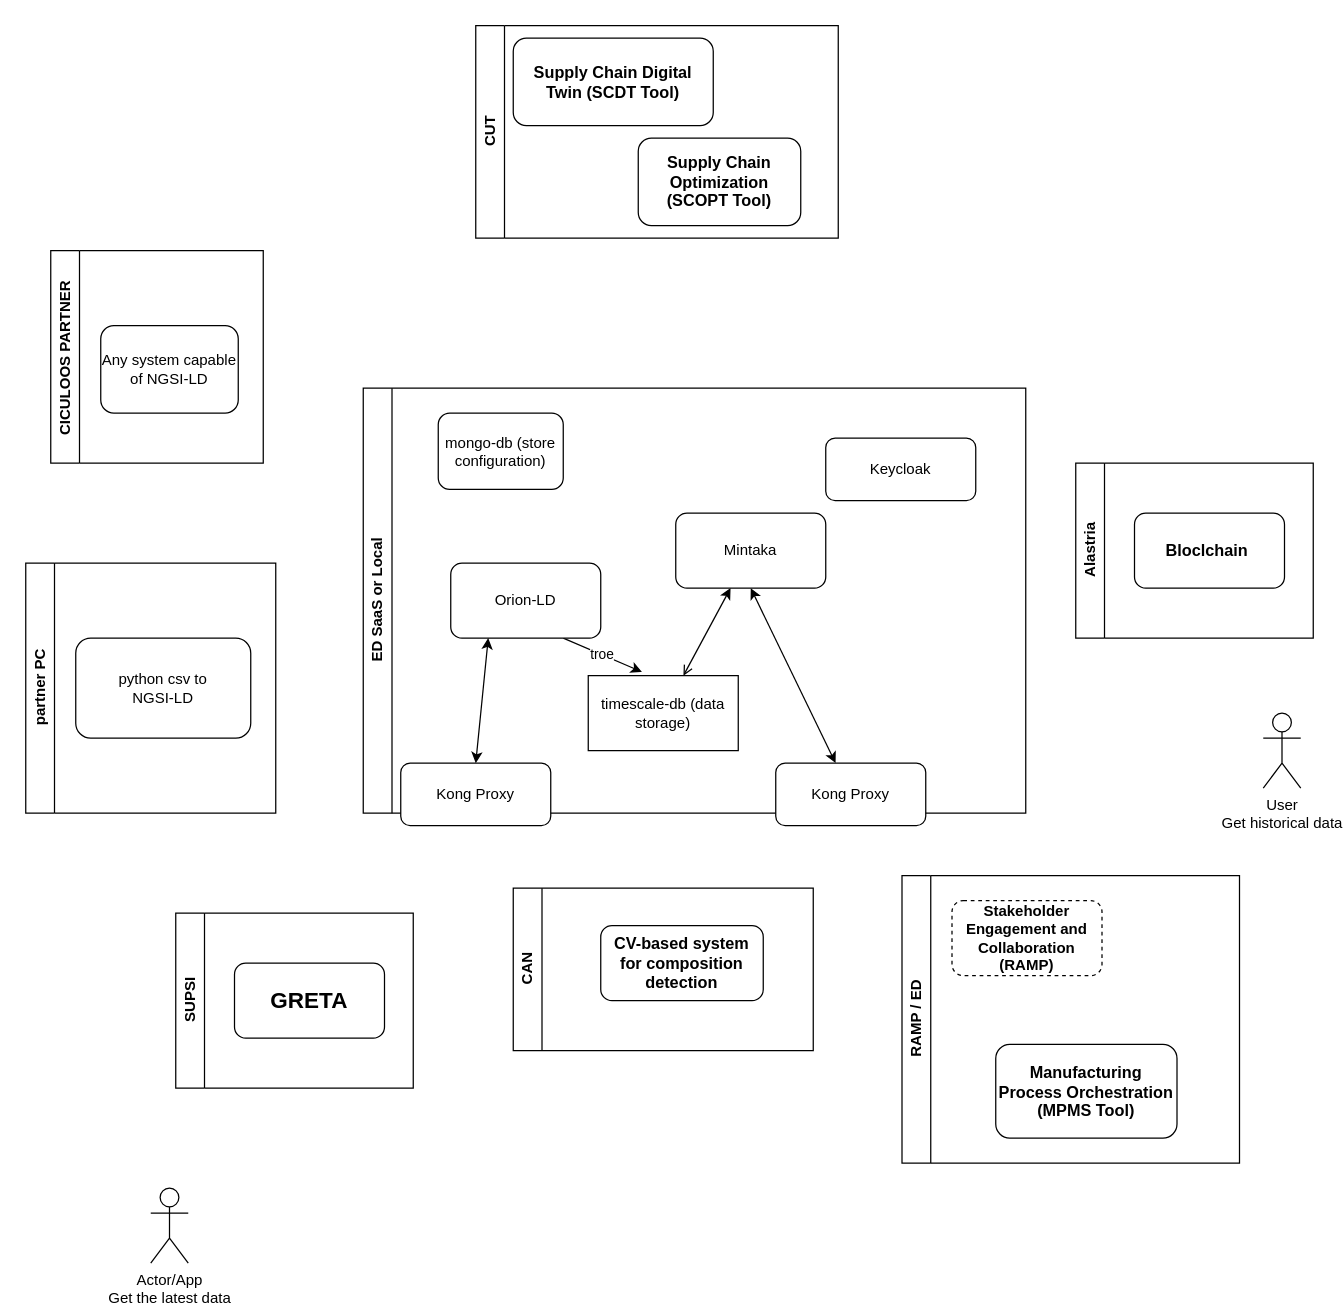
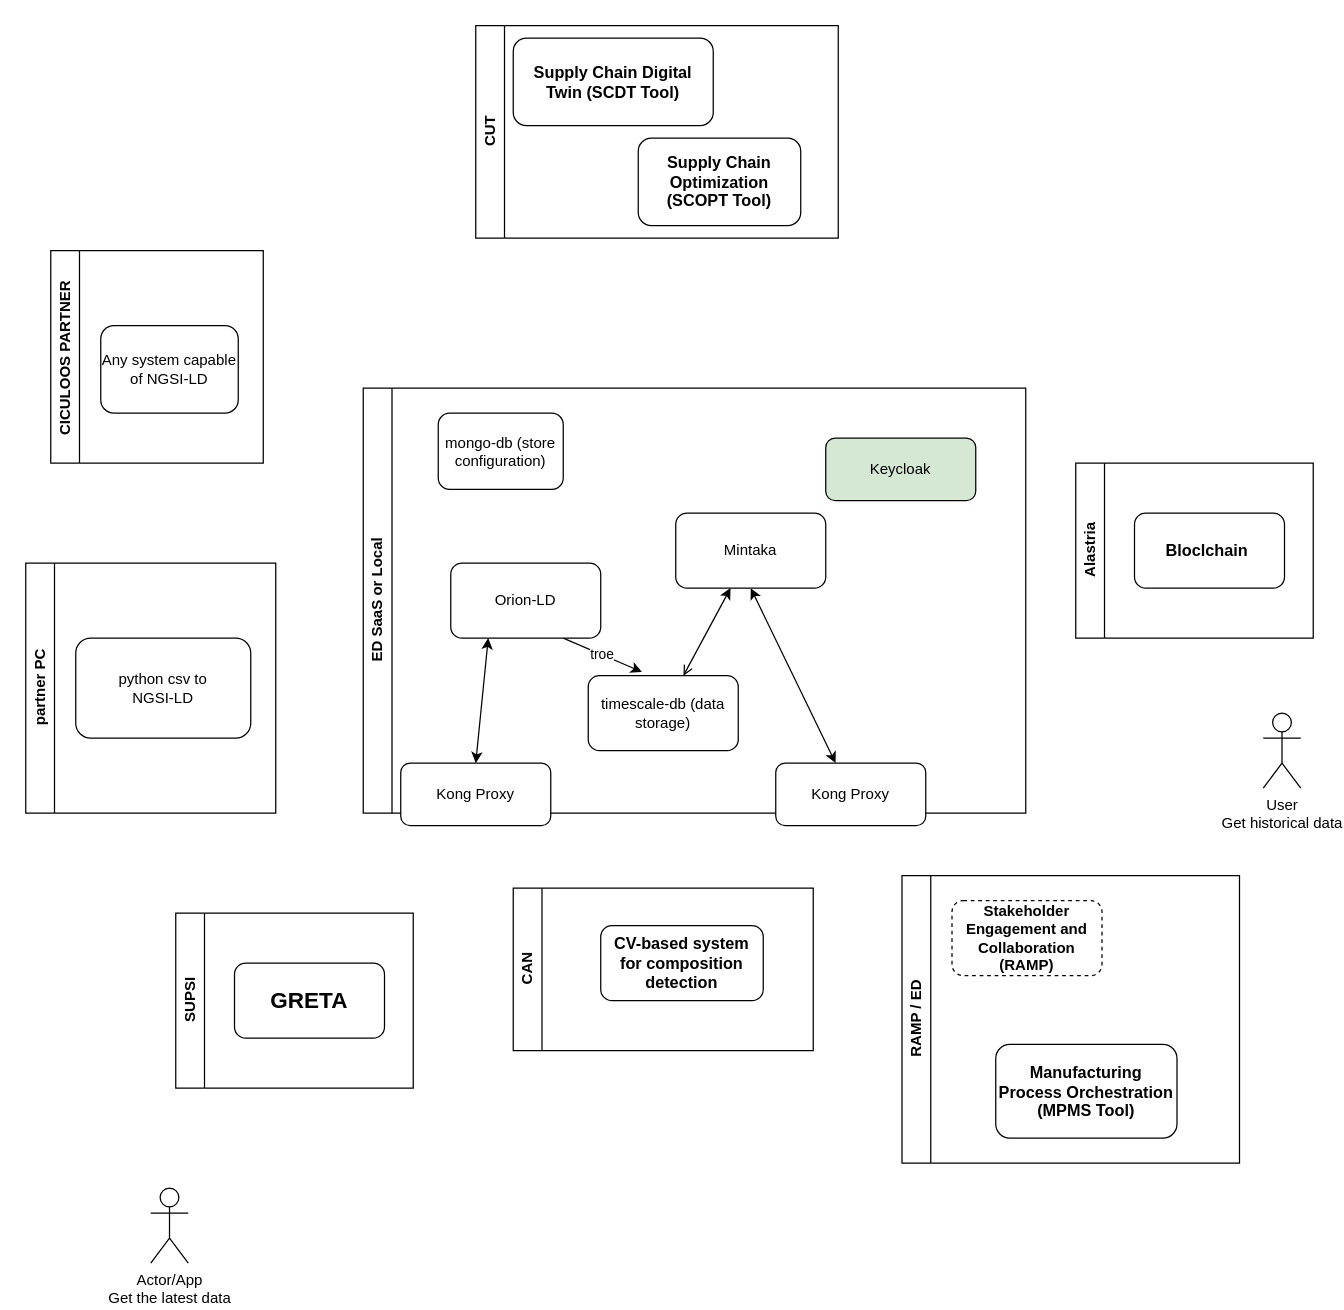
  <mxCell id="0" />
  <mxCell id="1" parent="0" />
  <mxCell id="2" value="ED SaaS or Local" style="swimlane;horizontal=0;whiteSpace=wrap;html=1;" parent="1" vertex="1"><mxGeometry x="290" y="310" width="530" height="340" as="geometry" /></mxCell>
  <mxCell id="3" style="edgeStyle=none;html=1;startArrow=classic;startFill=1;endArrow=open;" parent="2" source="4" target="5" edge="1"><mxGeometry relative="1" as="geometry" /></mxCell>
  <mxCell id="4" value="Mintaka" style="rounded=1;whiteSpace=wrap;html=1;" parent="2" vertex="1"><mxGeometry x="250" y="100" width="120" height="60" as="geometry" /></mxCell>
- <mxCell id="5" value="timescale-db (data storage)" style="whiteSpace=wrap;html=1;rounded=0;" parent="2" vertex="1"><mxGeometry x="180" y="230" width="120" height="60" as="geometry" /></mxCell>
+ <mxCell id="5" value="timescale-db (data storage)" style="rounded=1;whiteSpace=wrap;html=1;" parent="2" vertex="1"><mxGeometry x="180" y="230" width="120" height="60" as="geometry" /></mxCell>
  <mxCell id="6" value="mongo-db (store configuration)" style="rounded=1;whiteSpace=wrap;html=1;" parent="2" vertex="1"><mxGeometry x="60" y="20" width="100" height="61" as="geometry" /></mxCell>
  <mxCell id="7" value="troe" style="edgeStyle=none;html=1;exitX=0.75;exitY=1;exitDx=0;exitDy=0;entryX=0.358;entryY=-0.05;entryDx=0;entryDy=0;entryPerimeter=0;" parent="2" source="8" target="5" edge="1"><mxGeometry x="0.005" relative="1" as="geometry"><mxPoint x="347" y="270" as="targetPoint" /><mxPoint as="offset" /></mxGeometry></mxCell>
  <mxCell id="8" value="Orion-LD" style="rounded=1;whiteSpace=wrap;html=1;" parent="2" vertex="1"><mxGeometry x="70" y="140" width="120" height="60" as="geometry" /></mxCell>
  <mxCell id="9" style="edgeStyle=none;html=1;entryX=0.5;entryY=1;entryDx=0;entryDy=0;startArrow=classic;startFill=1;" parent="2" source="10" target="4" edge="1"><mxGeometry relative="1" as="geometry" /></mxCell>
  <mxCell id="10" value="Kong Proxy" style="rounded=1;whiteSpace=wrap;html=1;" parent="2" vertex="1"><mxGeometry x="330" y="300" width="120" height="50" as="geometry" /></mxCell>
- <mxCell id="11" value="Keycloak" style="rounded=1;whiteSpace=wrap;html=1;" parent="2" vertex="1"><mxGeometry x="370" y="40" width="120" height="50" as="geometry" /></mxCell>
+ <mxCell id="11" value="Keycloak" style="rounded=1;whiteSpace=wrap;html=1;fillColor=#d5e8d4;" parent="2" vertex="1"><mxGeometry x="370" y="40" width="120" height="50" as="geometry" /></mxCell>
  <mxCell id="12" style="rounded=0;orthogonalLoop=1;jettySize=auto;html=1;exitX=0.5;exitY=0;exitDx=0;exitDy=0;entryX=0.25;entryY=1;entryDx=0;entryDy=0;startArrow=classic;startFill=1;" parent="2" source="13" target="8" edge="1"><mxGeometry relative="1" as="geometry" /></mxCell>
  <mxCell id="13" value="Kong Proxy" style="rounded=1;whiteSpace=wrap;html=1;" parent="2" vertex="1"><mxGeometry x="30" y="300" width="120" height="50" as="geometry" /></mxCell>
  <mxCell id="14" value="RAMP / ED" style="swimlane;horizontal=0;whiteSpace=wrap;html=1;startSize=23;" parent="1" vertex="1"><mxGeometry x="721" y="700" width="270" height="230" as="geometry" /></mxCell>
  <mxCell id="15" value="&lt;h2 data-ved=&quot;2ahUKEwiqjumD2MqCAxUdgf0HHfErBAQQ3B0oAXoECFwQEQ&quot; data-attrid=&quot;title&quot; data-local-attribute=&quot;d3bn&quot; class=&quot;qrShPb pXs6bb PZPZlf q8U8x aTI8gc&quot; style=&quot;font-size: 12px;&quot;&gt;&lt;span style=&quot;font-size: 12px;&quot;&gt;&lt;font style=&quot;font-size: 12px;&quot;&gt;Stakeholder Engagement and Collaboration (RAMP)&lt;/font&gt;&lt;/span&gt;&lt;/h2&gt;" style="rounded=1;whiteSpace=wrap;html=1;fontSize=12;fontStyle=1;dashed=1;" parent="14" vertex="1"><mxGeometry x="40" y="20" width="120" height="60" as="geometry" /></mxCell>
  <mxCell id="16" value="&lt;h2 style=&quot;font-size: 13px;&quot; data-ved=&quot;2ahUKEwiqjumD2MqCAxUdgf0HHfErBAQQ3B0oAXoECFwQEQ&quot; data-attrid=&quot;title&quot; data-local-attribute=&quot;d3bn&quot; class=&quot;qrShPb pXs6bb PZPZlf q8U8x aTI8gc&quot;&gt;Manufacturing Process Orchestration (MPMS Tool)&lt;/h2&gt;" style="rounded=1;whiteSpace=wrap;html=1;fontSize=13;fontStyle=0" parent="14" vertex="1"><mxGeometry x="75" y="135" width="145" height="75" as="geometry" /></mxCell>
  <mxCell id="17" value="Actor/App&lt;br&gt;Get the latest data" style="shape=umlActor;verticalLabelPosition=bottom;verticalAlign=top;html=1;outlineConnect=0;" parent="1" vertex="1"><mxGeometry x="120" y="950" width="30" height="60" as="geometry" /></mxCell>
  <mxCell id="18" value="User&lt;br&gt;Get historical data" style="shape=umlActor;verticalLabelPosition=bottom;verticalAlign=top;html=1;outlineConnect=0;" parent="1" vertex="1"><mxGeometry x="1010" y="570" width="30" height="60" as="geometry" /></mxCell>
  <mxCell id="19" value="partner PC" style="swimlane;horizontal=0;whiteSpace=wrap;html=1;" parent="1" vertex="1"><mxGeometry x="20" y="450" width="200" height="200" as="geometry" /></mxCell>
  <mxCell id="20" value="python csv to &lt;br&gt;NGSI-LD" style="rounded=1;whiteSpace=wrap;html=1;" parent="19" vertex="1"><mxGeometry x="40" y="60" width="140" height="80" as="geometry" /></mxCell>
  <mxCell id="21" value="CICULOOS PARTNER&amp;nbsp;" style="swimlane;horizontal=0;whiteSpace=wrap;html=1;startSize=23;" parent="1" vertex="1"><mxGeometry x="40" y="200" width="170" height="170" as="geometry" /></mxCell>
  <mxCell id="22" value="Any system capable of NGSI-LD" style="rounded=1;whiteSpace=wrap;html=1;" parent="21" vertex="1"><mxGeometry x="40" y="60" width="110" height="70" as="geometry" /></mxCell>
  <mxCell id="23" value="CUT" style="swimlane;horizontal=0;whiteSpace=wrap;html=1;" parent="1" vertex="1"><mxGeometry x="380" y="20" width="290" height="170" as="geometry" /></mxCell>
  <mxCell id="24" value="&lt;h2 data-ved=&quot;2ahUKEwiqjumD2MqCAxUdgf0HHfErBAQQ3B0oAXoECFwQEQ&quot; data-attrid=&quot;title&quot; data-local-attribute=&quot;d3bn&quot; class=&quot;qrShPb pXs6bb PZPZlf q8U8x aTI8gc&quot; style=&quot;font-size: 13px;&quot;&gt;Supply Chain Digital Twin (SCDT Tool)&lt;/h2&gt;" style="rounded=1;whiteSpace=wrap;html=1;fontStyle=0;fontSize=13;" parent="23" vertex="1"><mxGeometry x="30" y="10" width="160" height="70" as="geometry" /></mxCell>
  <mxCell id="25" value="&lt;h2 data-ved=&quot;2ahUKEwiqjumD2MqCAxUdgf0HHfErBAQQ3B0oAXoECFwQEQ&quot; data-attrid=&quot;title&quot; data-local-attribute=&quot;d3bn&quot; class=&quot;qrShPb pXs6bb PZPZlf q8U8x aTI8gc&quot; style=&quot;font-size: 13px;&quot;&gt;Supply Chain Optimization (SCOPT Tool)&lt;/h2&gt;" style="rounded=1;whiteSpace=wrap;html=1;fontStyle=0;fontSize=13;" parent="23" vertex="1"><mxGeometry x="130" y="90" width="130" height="70" as="geometry" /></mxCell>
  <mxCell id="26" value="SUPSI" style="swimlane;horizontal=0;whiteSpace=wrap;html=1;" parent="1" vertex="1"><mxGeometry x="140" y="730" width="190" height="140" as="geometry" /></mxCell>
  <mxCell id="27" value="&lt;h2 data-ved=&quot;2ahUKEwiqjumD2MqCAxUdgf0HHfErBAQQ3B0oAXoECFwQEQ&quot; data-attrid=&quot;title&quot; data-local-attribute=&quot;d3bn&quot; class=&quot;qrShPb pXs6bb PZPZlf q8U8x aTI8gc&quot;&gt;GRETA&lt;/h2&gt;" style="rounded=1;whiteSpace=wrap;html=1;fontStyle=0" parent="26" vertex="1"><mxGeometry x="47" y="40" width="120" height="60" as="geometry" /></mxCell>
  <mxCell id="28" value="CAN" style="swimlane;horizontal=0;whiteSpace=wrap;html=1;startSize=23;" parent="1" vertex="1"><mxGeometry x="410" y="710" width="240" height="130" as="geometry" /></mxCell>
  <mxCell id="29" value="&lt;h2 data-ved=&quot;2ahUKEwiqjumD2MqCAxUdgf0HHfErBAQQ3B0oAXoECFwQEQ&quot; data-attrid=&quot;title&quot; data-local-attribute=&quot;d3bn&quot; class=&quot;qrShPb pXs6bb PZPZlf q8U8x aTI8gc&quot; style=&quot;font-size: 13px;&quot;&gt;CV-based system for composition detection&lt;/h2&gt;" style="rounded=1;whiteSpace=wrap;html=1;fontStyle=0;fontSize=13;" parent="28" vertex="1"><mxGeometry x="70" y="30" width="130" height="60" as="geometry" /></mxCell>
  <mxCell id="30" value="Alastria" style="swimlane;horizontal=0;whiteSpace=wrap;html=1;" parent="1" vertex="1"><mxGeometry x="860" y="370" width="190" height="140" as="geometry" /></mxCell>
  <mxCell id="31" value="&lt;h2 data-ved=&quot;2ahUKEwiqjumD2MqCAxUdgf0HHfErBAQQ3B0oAXoECFwQEQ&quot; data-attrid=&quot;title&quot; data-local-attribute=&quot;d3bn&quot; class=&quot;qrShPb pXs6bb PZPZlf q8U8x aTI8gc&quot; style=&quot;font-size: 13px;&quot;&gt;&lt;span style=&quot;font-size: 13px;&quot;&gt;Bloclchain&amp;nbsp;&lt;/span&gt;&lt;br style=&quot;font-size: 13px;&quot;&gt;&lt;/h2&gt;" style="rounded=1;whiteSpace=wrap;html=1;fontStyle=1;fontSize=13;" parent="30" vertex="1"><mxGeometry x="47" y="40" width="120" height="60" as="geometry" /></mxCell>
